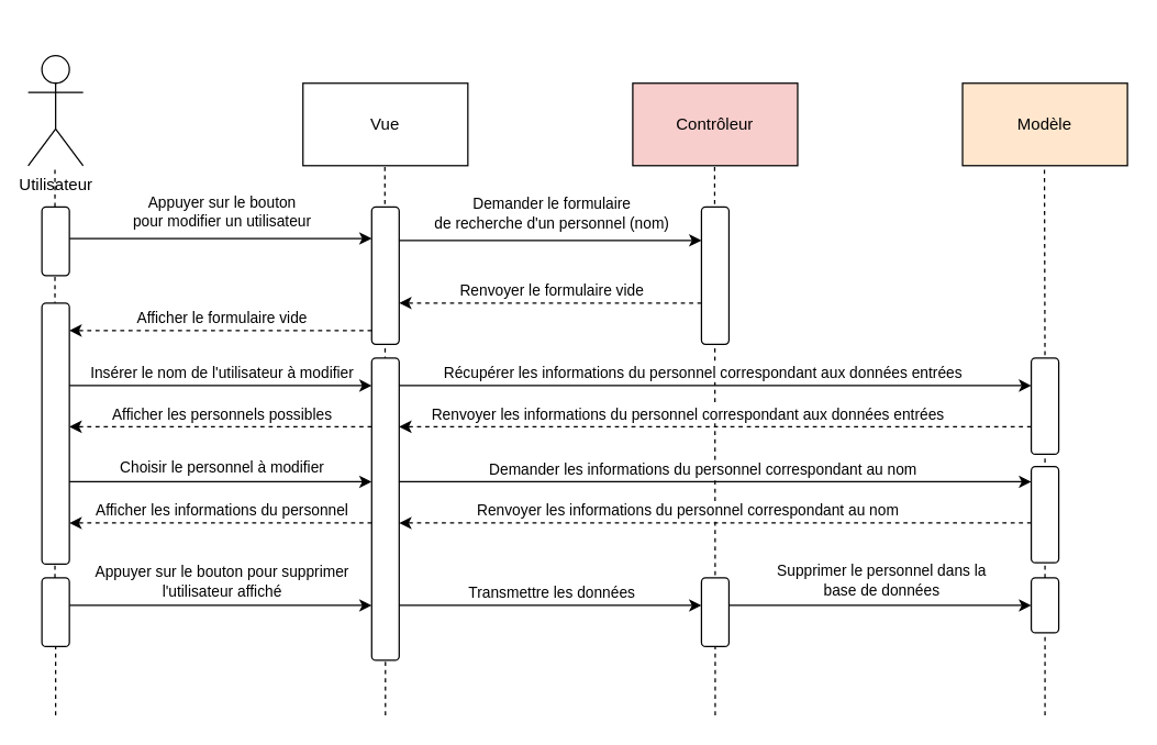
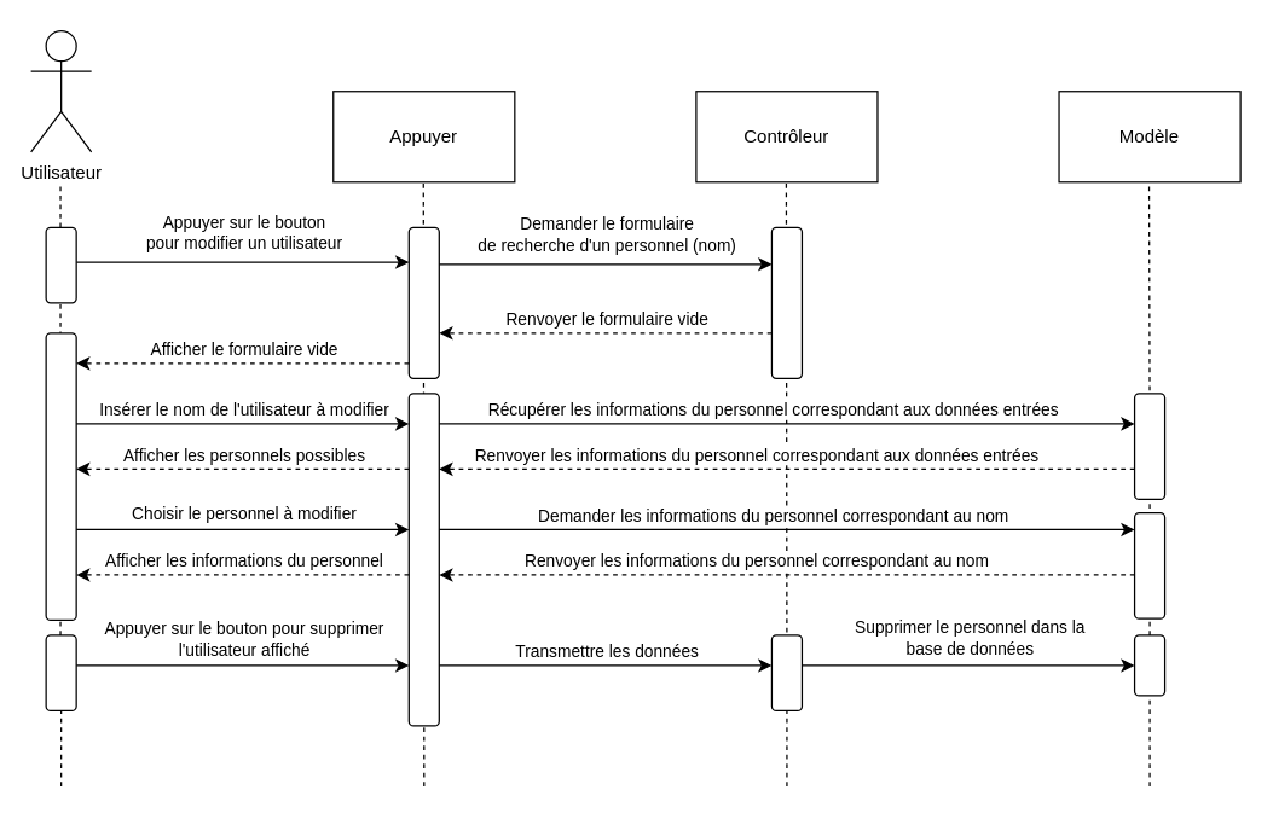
  <mxCell id="0" />
  <mxCell id="1" parent="0" />
  <mxCell id="2" value="" style="endArrow=none;dashed=1;html=1;rounded=0;edgeStyle=orthogonalEdgeStyle;backgroundOutline=0;deletable=1;ignoreEdge=0;" parent="1" edge="1"><mxGeometry width="50" height="50" relative="1" as="geometry"><mxPoint x="280" y="520" as="sourcePoint" /><mxPoint x="279.58" y="120" as="targetPoint" /><Array as="points"><mxPoint x="280" y="440" /></Array></mxGeometry></mxCell>
  <mxCell id="3" value="" style="endArrow=none;dashed=1;html=1;rounded=0;edgeStyle=orthogonalEdgeStyle;backgroundOutline=0;deletable=1;ignoreEdge=0;startArrow=none;" parent="1" edge="1"><mxGeometry width="50" height="50" relative="1" as="geometry"><mxPoint x="520" y="520" as="sourcePoint" /><mxPoint x="519.58" y="120" as="targetPoint" /><Array as="points"><mxPoint x="520" y="440" /><mxPoint x="520" y="440" /></Array></mxGeometry></mxCell>
  <mxCell id="4" value="" style="endArrow=none;dashed=1;html=1;rounded=0;edgeStyle=orthogonalEdgeStyle;backgroundOutline=0;deletable=1;ignoreEdge=0;startArrow=none;" parent="1" source="50" edge="1"><mxGeometry width="50" height="50" relative="1" as="geometry"><mxPoint x="760" y="520" as="sourcePoint" /><mxPoint x="759.58" y="120" as="targetPoint" /><Array as="points" /></mxGeometry></mxCell>
  <mxCell id="5" value="" style="endArrow=none;dashed=1;html=1;rounded=0;edgeStyle=orthogonalEdgeStyle;backgroundOutline=0;deletable=1;ignoreEdge=0;startArrow=none;" parent="1" source="46" edge="1"><mxGeometry width="50" height="50" relative="1" as="geometry"><mxPoint x="39.92" y="760" as="sourcePoint" /><mxPoint x="39.5" y="120" as="targetPoint" /><Array as="points" /></mxGeometry></mxCell>
- <mxCell id="6" value="Utilisateur" style="shape=umlActor;verticalLabelPosition=bottom;verticalAlign=top;html=1;outlineConnect=0;" parent="1" vertex="1"><mxGeometry x="20" y="40" width="40" height="80" as="geometry" /></mxCell>
- <mxCell id="7" value="Vue" style="rounded=0;whiteSpace=wrap;html=1;" parent="1" vertex="1"><mxGeometry x="220" y="60" width="120" height="60" as="geometry" /></mxCell>
- <mxCell id="8" value="Contrôleur" style="rounded=0;whiteSpace=wrap;html=1;fillColor=#f8cecc;" parent="1" vertex="1"><mxGeometry x="460" y="60" width="120" height="60" as="geometry" /></mxCell>
- <mxCell id="9" value="Modèle" style="rounded=0;whiteSpace=wrap;html=1;fillColor=#ffe6cc;" parent="1" vertex="1"><mxGeometry x="700" y="60" width="120" height="60" as="geometry" /></mxCell>
+ <mxCell id="6" value="Utilisateur" style="shape=umlActor;verticalLabelPosition=bottom;verticalAlign=top;html=1;outlineConnect=0;" parent="1" vertex="1"><mxGeometry x="20" y="20" width="40" height="80" as="geometry" /></mxCell>
+ <mxCell id="7" value="Appuyer" style="rounded=0;whiteSpace=wrap;html=1;" parent="1" vertex="1"><mxGeometry x="220" y="60" width="120" height="60" as="geometry" /></mxCell>
+ <mxCell id="8" value="Contrôleur" style="rounded=0;whiteSpace=wrap;html=1;" parent="1" vertex="1"><mxGeometry x="460" y="60" width="120" height="60" as="geometry" /></mxCell>
+ <mxCell id="9" value="Modèle" style="rounded=0;whiteSpace=wrap;html=1;" parent="1" vertex="1"><mxGeometry x="700" y="60" width="120" height="60" as="geometry" /></mxCell>
  <mxCell id="10" value="" style="endArrow=classic;html=1;rounded=0;edgeStyle=orthogonalEdgeStyle;" parent="1" edge="1"><mxGeometry width="50" height="50" relative="1" as="geometry"><mxPoint x="50" y="173" as="sourcePoint" /><mxPoint x="270" y="173" as="targetPoint" /></mxGeometry></mxCell>
  <mxCell id="11" value="Appuyer sur le bouton&lt;br&gt;pour modifier un utilisateur" style="edgeLabel;html=1;align=center;verticalAlign=middle;resizable=0;points=[];" parent="10" vertex="1" connectable="0"><mxGeometry x="-0.086" y="1" relative="1" as="geometry"><mxPoint x="9" y="-19" as="offset" /></mxGeometry></mxCell>
  <mxCell id="12" value="" style="endArrow=classic;html=1;rounded=0;edgeStyle=orthogonalEdgeStyle;dashed=1;" parent="1" edge="1"><mxGeometry width="50" height="50" relative="1" as="geometry"><mxPoint x="510" y="220" as="sourcePoint" /><mxPoint x="290" y="220" as="targetPoint" /></mxGeometry></mxCell>
  <mxCell id="13" value="Renvoyer le formulaire vide" style="edgeLabel;html=1;align=center;verticalAlign=middle;resizable=0;points=[];" parent="12" vertex="1" connectable="0"><mxGeometry x="0.178" y="-2" relative="1" as="geometry"><mxPoint x="20" y="-8" as="offset" /></mxGeometry></mxCell>
  <mxCell id="14" value="" style="rounded=1;whiteSpace=wrap;html=1;" parent="1" vertex="1"><mxGeometry x="30" y="150" width="20" height="50" as="geometry" /></mxCell>
  <mxCell id="15" value="" style="rounded=1;whiteSpace=wrap;html=1;" parent="1" vertex="1"><mxGeometry x="270" y="150" width="20" height="100" as="geometry" /></mxCell>
  <mxCell id="16" value="" style="endArrow=classic;html=1;rounded=0;edgeStyle=orthogonalEdgeStyle;" parent="1" edge="1"><mxGeometry width="50" height="50" relative="1" as="geometry"><mxPoint x="290" y="174.41" as="sourcePoint" /><mxPoint x="510" y="174.41" as="targetPoint" /></mxGeometry></mxCell>
  <mxCell id="17" value="Demander le formulaire&lt;br&gt;de recherche d'un personnel (nom)" style="edgeLabel;html=1;align=center;verticalAlign=middle;resizable=0;points=[];" parent="16" vertex="1" connectable="0"><mxGeometry x="-0.086" y="1" relative="1" as="geometry"><mxPoint x="9" y="-19" as="offset" /></mxGeometry></mxCell>
  <mxCell id="18" value="" style="rounded=1;whiteSpace=wrap;html=1;" parent="1" vertex="1"><mxGeometry x="510" y="150" width="20" height="100" as="geometry" /></mxCell>
  <mxCell id="19" value="" style="rounded=1;whiteSpace=wrap;html=1;" parent="1" vertex="1"><mxGeometry x="30" y="220" width="20" height="190" as="geometry" /></mxCell>
  <mxCell id="20" value="" style="endArrow=classic;html=1;rounded=0;edgeStyle=orthogonalEdgeStyle;dashed=1;" parent="1" edge="1"><mxGeometry width="50" height="50" relative="1" as="geometry"><mxPoint x="270" y="240" as="sourcePoint" /><mxPoint x="50" y="240" as="targetPoint" /></mxGeometry></mxCell>
  <mxCell id="21" value="Afficher le formulaire vide" style="edgeLabel;html=1;align=center;verticalAlign=middle;resizable=0;points=[];" parent="20" vertex="1" connectable="0"><mxGeometry x="0.178" y="-2" relative="1" as="geometry"><mxPoint x="20" y="-8" as="offset" /></mxGeometry></mxCell>
  <mxCell id="22" value="" style="rounded=1;whiteSpace=wrap;html=1;" parent="1" vertex="1"><mxGeometry x="270" y="260" width="20" height="220" as="geometry" /></mxCell>
  <mxCell id="23" value="" style="endArrow=classic;html=1;rounded=0;edgeStyle=orthogonalEdgeStyle;" parent="1" edge="1"><mxGeometry width="50" height="50" relative="1" as="geometry"><mxPoint x="50" y="280" as="sourcePoint" /><mxPoint x="270" y="280" as="targetPoint" /></mxGeometry></mxCell>
  <mxCell id="24" value="Insérer le nom de l'utilisateur à modifier" style="edgeLabel;html=1;align=center;verticalAlign=middle;resizable=0;points=[];" parent="23" vertex="1" connectable="0"><mxGeometry x="-0.086" y="1" relative="1" as="geometry"><mxPoint x="9" y="-9" as="offset" /></mxGeometry></mxCell>
  <mxCell id="25" value="" style="endArrow=classic;html=1;rounded=0;edgeStyle=orthogonalEdgeStyle;" parent="1" edge="1"><mxGeometry width="50" height="50" relative="1" as="geometry"><mxPoint x="290" y="280" as="sourcePoint" /><mxPoint x="750" y="280" as="targetPoint" /></mxGeometry></mxCell>
  <mxCell id="26" value="Récupérer les informations du personnel correspondant aux données entrées" style="edgeLabel;html=1;align=center;verticalAlign=middle;resizable=0;points=[];" parent="25" vertex="1" connectable="0"><mxGeometry x="-0.086" y="1" relative="1" as="geometry"><mxPoint x="10" y="-9" as="offset" /></mxGeometry></mxCell>
  <mxCell id="27" value="" style="rounded=1;whiteSpace=wrap;html=1;" parent="1" vertex="1"><mxGeometry x="750" y="260" width="20" height="70" as="geometry" /></mxCell>
  <mxCell id="28" value="" style="endArrow=classic;html=1;rounded=0;edgeStyle=orthogonalEdgeStyle;dashed=1;" parent="1" edge="1"><mxGeometry width="50" height="50" relative="1" as="geometry"><mxPoint x="750" y="310" as="sourcePoint" /><mxPoint x="290" y="310" as="targetPoint" /></mxGeometry></mxCell>
  <mxCell id="29" value="Renvoyer les informations du personnel correspondant aux données entrées" style="edgeLabel;html=1;align=center;verticalAlign=middle;resizable=0;points=[];" parent="28" vertex="1" connectable="0"><mxGeometry x="0.178" y="-2" relative="1" as="geometry"><mxPoint x="20" y="-8" as="offset" /></mxGeometry></mxCell>
  <mxCell id="30" value="" style="endArrow=classic;html=1;rounded=0;edgeStyle=orthogonalEdgeStyle;dashed=1;" parent="1" edge="1"><mxGeometry width="50" height="50" relative="1" as="geometry"><mxPoint x="270" y="310" as="sourcePoint" /><mxPoint x="50" y="310" as="targetPoint" /></mxGeometry></mxCell>
  <mxCell id="31" value="Afficher les personnels possibles" style="edgeLabel;html=1;align=center;verticalAlign=middle;resizable=0;points=[];" parent="30" vertex="1" connectable="0"><mxGeometry x="0.178" y="-2" relative="1" as="geometry"><mxPoint x="20" y="-8" as="offset" /></mxGeometry></mxCell>
  <mxCell id="32" value="" style="endArrow=classic;html=1;rounded=0;edgeStyle=orthogonalEdgeStyle;" parent="1" edge="1"><mxGeometry width="50" height="50" relative="1" as="geometry"><mxPoint x="50" y="350" as="sourcePoint" /><mxPoint x="270" y="350" as="targetPoint" /></mxGeometry></mxCell>
  <mxCell id="33" value="Choisir le personnel à modifier" style="edgeLabel;html=1;align=center;verticalAlign=middle;resizable=0;points=[];" parent="32" vertex="1" connectable="0"><mxGeometry x="-0.086" y="1" relative="1" as="geometry"><mxPoint x="9" y="-10" as="offset" /></mxGeometry></mxCell>
  <mxCell id="34" value="" style="endArrow=classic;html=1;rounded=0;edgeStyle=orthogonalEdgeStyle;" parent="1" edge="1"><mxGeometry width="50" height="50" relative="1" as="geometry"><mxPoint x="290" y="440" as="sourcePoint" /><mxPoint x="510" y="440" as="targetPoint" /></mxGeometry></mxCell>
  <mxCell id="35" value="Transmettre les données" style="edgeLabel;html=1;align=center;verticalAlign=middle;resizable=0;points=[];" parent="34" vertex="1" connectable="0"><mxGeometry x="-0.086" y="1" relative="1" as="geometry"><mxPoint x="9" y="-9" as="offset" /></mxGeometry></mxCell>
  <mxCell id="36" value="" style="rounded=1;whiteSpace=wrap;html=1;" parent="1" vertex="1"><mxGeometry x="510" y="420" width="20" height="50" as="geometry" /></mxCell>
  <mxCell id="37" value="" style="endArrow=classic;html=1;rounded=0;edgeStyle=orthogonalEdgeStyle;" parent="1" edge="1"><mxGeometry width="50" height="50" relative="1" as="geometry"><mxPoint x="50" y="440" as="sourcePoint" /><mxPoint x="270" y="440" as="targetPoint" /></mxGeometry></mxCell>
  <mxCell id="38" value="Appuyer sur le bouton pour supprimer&lt;br&gt;l'utilisateur affiché" style="edgeLabel;html=1;align=center;verticalAlign=middle;resizable=0;points=[];" parent="37" vertex="1" connectable="0"><mxGeometry x="-0.086" y="1" relative="1" as="geometry"><mxPoint x="9" y="-17" as="offset" /></mxGeometry></mxCell>
  <mxCell id="39" value="" style="endArrow=classic;html=1;rounded=0;edgeStyle=orthogonalEdgeStyle;" parent="1" edge="1"><mxGeometry width="50" height="50" relative="1" as="geometry"><mxPoint x="290" y="350" as="sourcePoint" /><mxPoint x="750" y="350" as="targetPoint" /></mxGeometry></mxCell>
  <mxCell id="40" value="Demander les informations du personnel correspondant au nom" style="edgeLabel;html=1;align=center;verticalAlign=middle;resizable=0;points=[];" parent="39" vertex="1" connectable="0"><mxGeometry x="-0.086" y="1" relative="1" as="geometry"><mxPoint x="10" y="-9" as="offset" /></mxGeometry></mxCell>
  <mxCell id="41" value="" style="rounded=1;whiteSpace=wrap;html=1;" parent="1" vertex="1"><mxGeometry x="750" y="339" width="20" height="70" as="geometry" /></mxCell>
  <mxCell id="42" value="" style="endArrow=classic;html=1;rounded=0;edgeStyle=orthogonalEdgeStyle;dashed=1;" parent="1" edge="1"><mxGeometry width="50" height="50" relative="1" as="geometry"><mxPoint x="750" y="380" as="sourcePoint" /><mxPoint x="290" y="380" as="targetPoint" /></mxGeometry></mxCell>
  <mxCell id="43" value="Renvoyer les informations du personnel correspondant au nom" style="edgeLabel;html=1;align=center;verticalAlign=middle;resizable=0;points=[];" parent="42" vertex="1" connectable="0"><mxGeometry x="0.178" y="-2" relative="1" as="geometry"><mxPoint x="20" y="-8" as="offset" /></mxGeometry></mxCell>
  <mxCell id="44" value="" style="endArrow=classic;html=1;rounded=0;edgeStyle=orthogonalEdgeStyle;dashed=1;" parent="1" edge="1"><mxGeometry width="50" height="50" relative="1" as="geometry"><mxPoint x="270" y="380" as="sourcePoint" /><mxPoint x="50" y="380" as="targetPoint" /></mxGeometry></mxCell>
  <mxCell id="45" value="Afficher les informations du personnel" style="edgeLabel;html=1;align=center;verticalAlign=middle;resizable=0;points=[];" parent="44" vertex="1" connectable="0"><mxGeometry x="0.178" y="-2" relative="1" as="geometry"><mxPoint x="20" y="-8" as="offset" /></mxGeometry></mxCell>
  <mxCell id="46" value="" style="rounded=1;whiteSpace=wrap;html=1;" parent="1" vertex="1"><mxGeometry x="30" y="420" width="20" height="50" as="geometry" /></mxCell>
  <mxCell id="47" value="" style="endArrow=none;dashed=1;html=1;rounded=0;edgeStyle=orthogonalEdgeStyle;backgroundOutline=0;deletable=1;ignoreEdge=0;" parent="1" target="46" edge="1"><mxGeometry width="50" height="50" relative="1" as="geometry"><mxPoint x="40" y="520" as="sourcePoint" /><mxPoint x="39.5" y="120" as="targetPoint" /><Array as="points"><mxPoint x="39.92" y="440" /></Array></mxGeometry></mxCell>
  <mxCell id="48" value="" style="endArrow=classic;html=1;rounded=0;edgeStyle=orthogonalEdgeStyle;" parent="1" edge="1"><mxGeometry width="50" height="50" relative="1" as="geometry"><mxPoint x="530" y="440" as="sourcePoint" /><mxPoint x="750" y="440" as="targetPoint" /></mxGeometry></mxCell>
  <mxCell id="49" value="Supprimer le personnel dans la&lt;br&gt;base de données" style="edgeLabel;html=1;align=center;verticalAlign=middle;resizable=0;points=[];" parent="48" vertex="1" connectable="0"><mxGeometry x="-0.086" y="1" relative="1" as="geometry"><mxPoint x="9" y="-18" as="offset" /></mxGeometry></mxCell>
  <mxCell id="50" value="" style="rounded=1;whiteSpace=wrap;html=1;" parent="1" vertex="1"><mxGeometry x="750" y="420" width="20" height="40" as="geometry" /></mxCell>
  <mxCell id="51" value="" style="endArrow=none;dashed=1;html=1;rounded=0;edgeStyle=orthogonalEdgeStyle;backgroundOutline=0;deletable=1;ignoreEdge=0;" parent="1" target="50" edge="1"><mxGeometry width="50" height="50" relative="1" as="geometry"><mxPoint x="760" y="520" as="sourcePoint" /><mxPoint x="759.58" y="120" as="targetPoint" /><Array as="points"><mxPoint x="760" y="440" /></Array></mxGeometry></mxCell>
